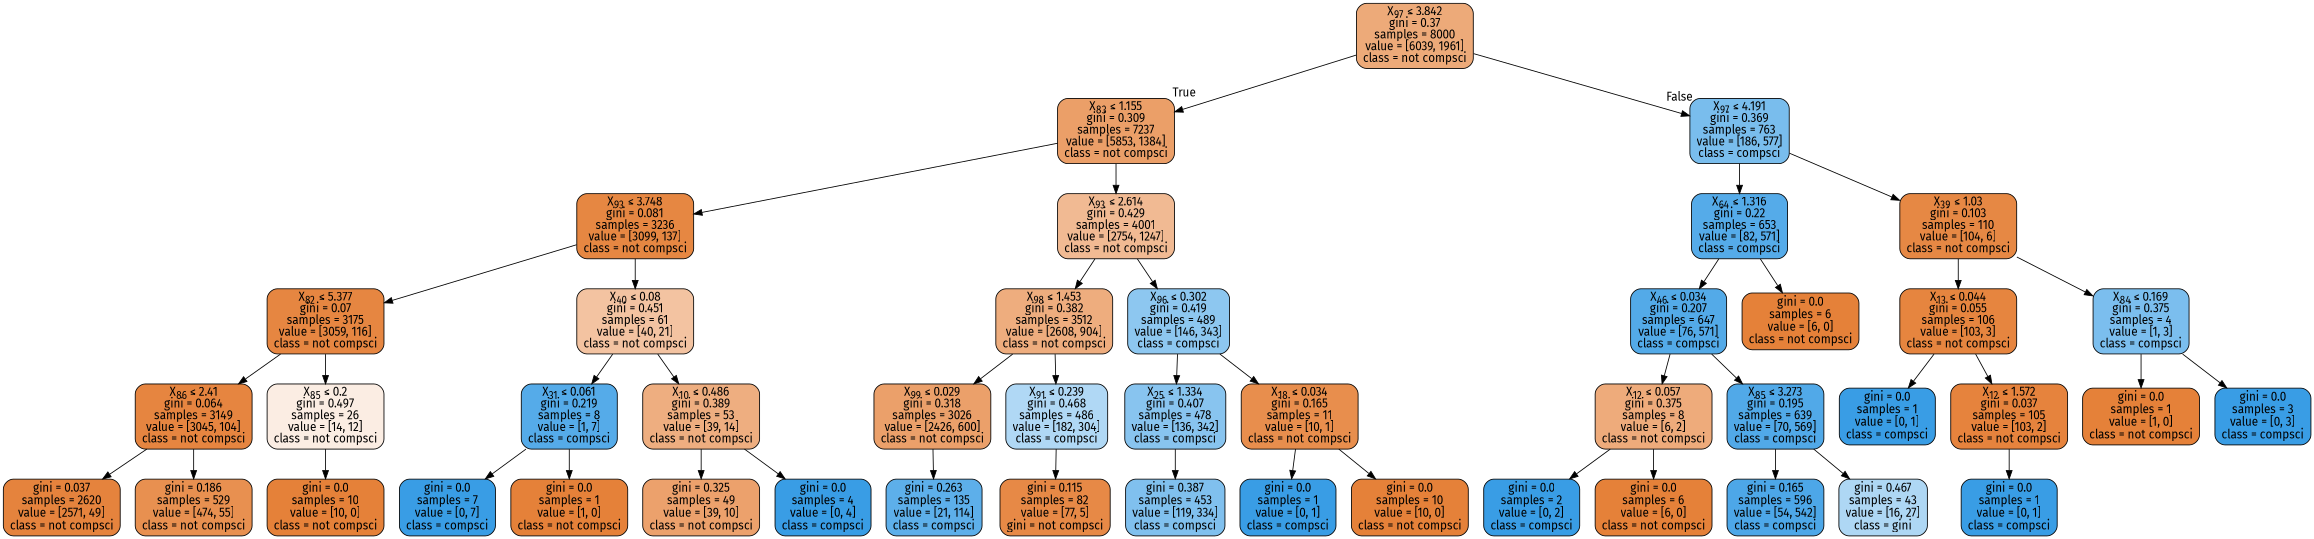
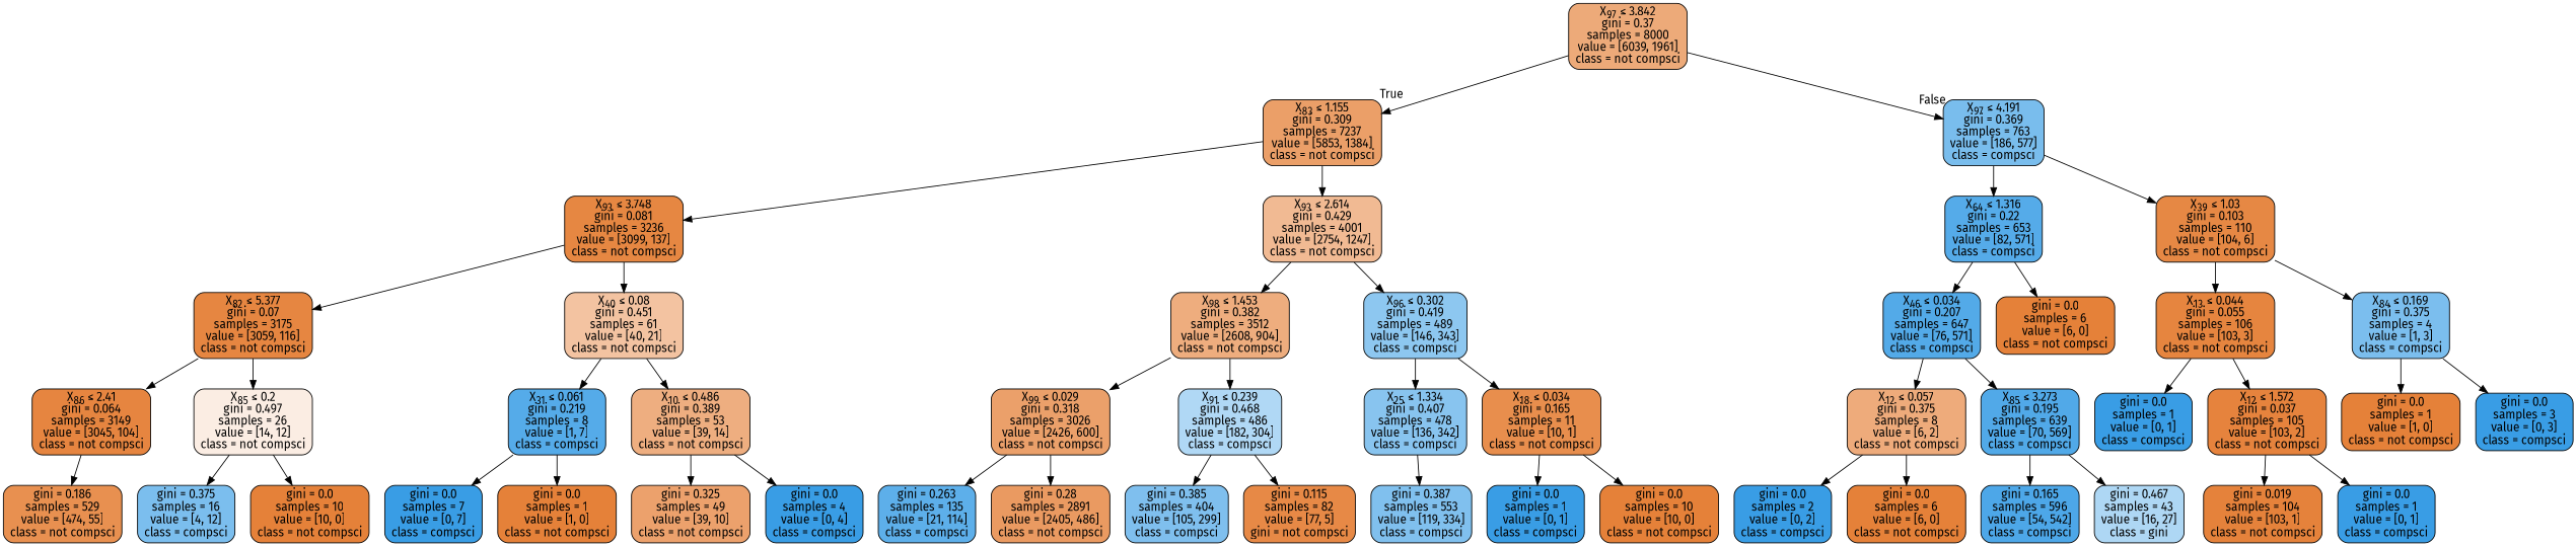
  digraph {
    fontname="Fira Sans"
    node [color=black fillcolor="#399de5" fontname="Fira Sans" shape=box style="filled, rounded"]
    edge [fontname="Fira Sans"]
    n1 [fillcolor="#edaa79" label=<X<SUB>97</SUB> &le; 3.842<br/>gini = 0.37<br/>samples = 8000<br/>value = [6039, 1961]<br/>class = not compsci>]
    n2 [fillcolor="#eb9f68" label=<X<SUB>83</SUB> &le; 1.155<br/>gini = 0.309<br/>samples = 7237<br/>value = [5853, 1384]<br/>class = not compsci>]
    n3 [fillcolor="#79bded" label=<X<SUB>97</SUB> &le; 4.191<br/>gini = 0.369<br/>samples = 763<br/>value = [186, 577]<br/>class = compsci>]
    n4 [fillcolor="#e68742" label=<X<SUB>93</SUB> &le; 3.748<br/>gini = 0.081<br/>samples = 3236<br/>value = [3099, 137]<br/>class = not compsci>]
    n5 [fillcolor="#f1ba93" label=<X<SUB>93</SUB> &le; 2.614<br/>gini = 0.429<br/>samples = 4001<br/>value = [2754, 1247]<br/>class = not compsci>]
    n6 [fillcolor="#55abe9" label=<X<SUB>64</SUB> &le; 1.316<br/>gini = 0.22<br/>samples = 653<br/>value = [82, 571]<br/>class = compsci>]
    n7 [fillcolor="#e68844" label=<X<SUB>39</SUB> &le; 1.03<br/>gini = 0.103<br/>samples = 110<br/>value = [104, 6]<br/>class = not compsci>]
    n8 [fillcolor="#e68641" label=<X<SUB>82</SUB> &le; 5.377<br/>gini = 0.07<br/>samples = 3175<br/>value = [3059, 116]<br/>class = not compsci>]
    n9 [fillcolor="#f3c3a1" label=<X<SUB>40</SUB> &le; 0.08<br/>gini = 0.451<br/>samples = 61<br/>value = [40, 21]<br/>class = not compsci>]
    n10 [fillcolor="#eead7e" label=<X<SUB>98</SUB> &le; 1.453<br/>gini = 0.382<br/>samples = 3512<br/>value = [2608, 904]<br/>class = not compsci>]
    n11 [fillcolor="#8dc7f0" label=<X<SUB>96</SUB> &le; 0.302<br/>gini = 0.419<br/>samples = 489<br/>value = [146, 343]<br/>class = compsci>]
    n12 [fillcolor="#e68540" label=<X<SUB>86</SUB> &le; 2.41<br/>gini = 0.064<br/>samples = 3149<br/>value = [3045, 104]<br/>class = not compsci>]
    n13 [fillcolor="#fbede3" label=<X<SUB>85</SUB> &le; 0.2<br/>gini = 0.497<br/>samples = 26<br/>value = [14, 12]<br/>class = not compsci>]
    n14 [fillcolor="#55abe9" label=<X<SUB>31</SUB> &le; 0.061<br/>gini = 0.219<br/>samples = 8<br/>value = [1, 7]<br/>class = compsci>]
    n15 [fillcolor="#eeae80" label=<X<SUB>10</SUB> &le; 0.486<br/>gini = 0.389<br/>samples = 53<br/>value = [39, 14]<br/>class = not compsci>]
-   n16 [fillcolor="#e5833d" label=<gini = 0.037<br/>samples = 2620<br/>value = [2571, 49]<br/>class = not compsci>]
    n17 [fillcolor="#e89050" label=<gini = 0.186<br/>samples = 529<br/>value = [474, 55]<br/>class = not compsci>]
+   n18 [fillcolor="#7bbeee" label=<gini = 0.375<br/>samples = 16<br/>value = [4, 12]<br/>class = compsci>]
    n19 [fillcolor="#e58139" label=<gini = 0.0<br/>samples = 10<br/>value = [10, 0]<br/>class = not compsci>]
    n20 [label=<gini = 0.0<br/>samples = 7<br/>value = [0, 7]<br/>class = compsci>]
    n21 [fillcolor="#e58139" label=<gini = 0.0<br/>samples = 1<br/>value = [1, 0]<br/>class = not compsci>]
    n22 [fillcolor="#eca16c" label=<gini = 0.325<br/>samples = 49<br/>value = [39, 10]<br/>class = not compsci>]
    n23 [label=<gini = 0.0<br/>samples = 4<br/>value = [0, 4]<br/>class = compsci>]
    n24 [fillcolor="#eba06a" label=<X<SUB>99</SUB> &le; 0.029<br/>gini = 0.318<br/>samples = 3026<br/>value = [2426, 600]<br/>class = not compsci>]
    n25 [fillcolor="#b0d8f5" label=<X<SUB>91</SUB> &le; 0.239<br/>gini = 0.468<br/>samples = 486<br/>value = [182, 304]<br/>class = compsci>]
    n26 [fillcolor="#88c4ef" label=<X<SUB>25</SUB> &le; 1.334<br/>gini = 0.407<br/>samples = 478<br/>value = [136, 342]<br/>class = compsci>]
    n27 [fillcolor="#e88e4d" label=<X<SUB>18</SUB> &le; 0.034<br/>gini = 0.165<br/>samples = 11<br/>value = [10, 1]<br/>class = not compsci>]
    n28 [fillcolor="#5dafea" label=<gini = 0.263<br/>samples = 135<br/>value = [21, 114]<br/>class = compsci>]
+   n29 [fillcolor="#ea9a61" label=<gini = 0.28<br/>samples = 2891<br/>value = [2405, 486]<br/>class = not compsci>]
+   n30 [fillcolor="#7fbfee" label=<gini = 0.385<br/>samples = 404<br/>value = [105, 299]<br/>class = compsci>]
    n31 [fillcolor="#e78946" label=<gini = 0.115<br/>samples = 82<br/>value = [77, 5]<br/>gini = not compsci>]
-   n32 [fillcolor="#80c0ee" label=<gini = 0.387<br/>samples = 453<br/>value = [119, 334]<br/>class = compsci>]
+   n32 [fillcolor="#80c0ee" label=<gini = 0.387<br/>samples = 553<br/>value = [119, 334]<br/>class = compsci>]
    n33 [label=<gini = 0.0<br/>samples = 1<br/>value = [0, 1]<br/>class = compsci>]
    n34 [fillcolor="#e58139" label=<gini = 0.0<br/>samples = 10<br/>value = [10, 0]<br/>class = not compsci>]
    n35 [fillcolor="#53aae8" label=<X<SUB>46</SUB> &le; 0.034<br/>gini = 0.207<br/>samples = 647<br/>value = [76, 571]<br/>class = compsci>]
    n36 [fillcolor="#e58139" label=<gini = 0.0<br/>samples = 6<br/>value = [6, 0]<br/>class = not compsci>]
    n37 [fillcolor="#e6853f" label=<X<SUB>13</SUB> &le; 0.044<br/>gini = 0.055<br/>samples = 106<br/>value = [103, 3]<br/>class = not compsci>]
    n38 [fillcolor="#7bbeee" label=<X<SUB>84</SUB> &le; 0.169<br/>gini = 0.375<br/>samples = 4<br/>value = [1, 3]<br/>class = compsci>]
    n39 [fillcolor="#eeab7b" label=<X<SUB>12</SUB> &le; 0.057<br/>gini = 0.375<br/>samples = 8<br/>value = [6, 2]<br/>class = not compsci>]
    n40 [fillcolor="#51a9e8" label=<X<SUB>85</SUB> &le; 3.273<br/>gini = 0.195<br/>samples = 639<br/>value = [70, 569]<br/>class = compsci>]
    n41 [label=<gini = 0.0<br/>samples = 2<br/>value = [0, 2]<br/>class = compsci>]
    n42 [fillcolor="#e58139" label=<gini = 0.0<br/>samples = 6<br/>value = [6, 0]<br/>class = not compsci>]
    n43 [fillcolor="#4da7e8" label=<gini = 0.165<br/>samples = 596<br/>value = [54, 542]<br/>class = compsci>]
    n44 [fillcolor="#aed7f4" label=<gini = 0.467<br/>samples = 43<br/>value = [16, 27]<br/>class = gini>]
    n45 [label=<gini = 0.0<br/>samples = 1<br/>value = [0, 1]<br/>class = compsci>]
    n46 [fillcolor="#e6833d" label=<X<SUB>12</SUB> &le; 1.572<br/>gini = 0.037<br/>samples = 105<br/>value = [103, 2]<br/>class = not compsci>]
    n47 [fillcolor="#e58139" label=<gini = 0.0<br/>samples = 1<br/>value = [1, 0]<br/>class = not compsci>]
    n48 [label=<gini = 0.0<br/>samples = 3<br/>value = [0, 3]<br/>class = compsci>]
+   n49 [fillcolor="#e5823b" label=<gini = 0.019<br/>samples = 104<br/>value = [103, 1]<br/>class = not compsci>]
    n50 [label=<gini = 0.0<br/>samples = 1<br/>value = [0, 1]<br/>class = compsci>]
    n1 -> n2 [headlabel=True labelangle=45 labeldistance=2.5]
    n1 -> n3 [headlabel=False labelangle=-45 labeldistance=2.5]
    n2 -> n4
    n2 -> n5
    n3 -> n6
    n3 -> n7
    n4 -> n8
    n4 -> n9
    n5 -> n10
    n5 -> n11
    n6 -> n35
    n6 -> n36
    n7 -> n37
    n7 -> n38
    n8 -> n12
    n8 -> n13
    n9 -> n14
    n9 -> n15
    n10 -> n24
    n10 -> n25
    n11 -> n26
    n11 -> n27
-   n12 -> n16
    n12 -> n17
+   n13 -> n18
    n13 -> n19
    n14 -> n20
    n14 -> n21
    n15 -> n22
    n15 -> n23
    n24 -> n28
+   n24 -> n29
+   n25 -> n30
    n25 -> n31
    n26 -> n32
    n27 -> n33
    n27 -> n34
    n35 -> n39
    n35 -> n40
    n37 -> n45
    n37 -> n46
    n38 -> n47
    n38 -> n48
    n39 -> n41
    n39 -> n42
    n40 -> n43
    n40 -> n44
+   n46 -> n49
    n46 -> n50
  }
